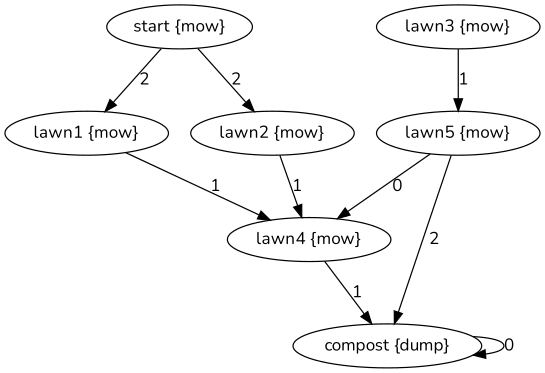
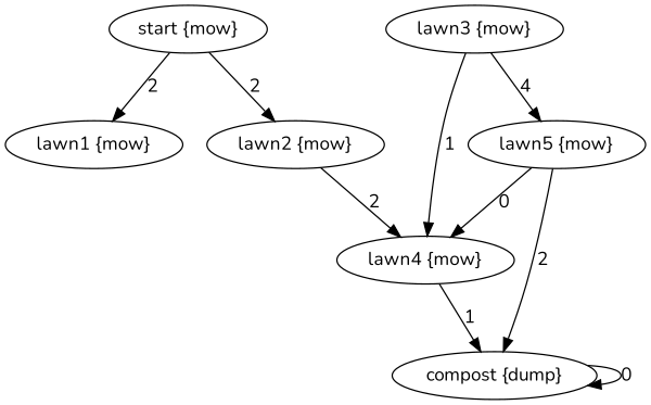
  digraph {
    fontname=Nunito
    node [fontname=Nunito]
    edge [fontname=Nunito]
    n1 [label="start {mow}"]
    n2 [label="lawn1 {mow}"]
    n3 [label="lawn2 {mow}"]
    n4 [label="lawn4 {mow}"]
    n5 [label="lawn3 {mow}"]
    n6 [label="lawn5 {mow}"]
    n7 [label="compost {dump}"]
    n1 -> n2 [label=2]
    n1 -> n3 [label=2]
-   n2 -> n4 [label=1]
-   n3 -> n4 [label=1]
+   n5 -> n4 [label=1]
+   n3 -> n4 [label=2]
    n4 -> n7 [label=1]
-   n5 -> n6 [label=1]
+   n5 -> n6 [label=4]
    n6 -> n4 [label=0]
    n6 -> n7 [label=2]
    n7 -> n7 [label=0]
  }
